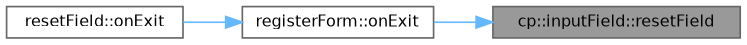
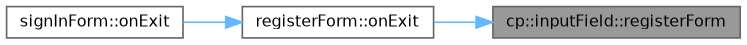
  digraph {
    rankdir=RL
    node [color=grey40 fillcolor=white fontname=Helvetica fontsize=10 shape=box style=filled]
    edge [color=steelblue1 dir=back fontname=Helvetica fontsize=10 labelfontname=Helvetica labelfontsize=10 style=solid]
-   n1 [color=gray40 fillcolor=grey60 fontcolor=black height=0.2 label="cp::inputField::resetField" width=0.4]
+   n1 [color=gray40 fillcolor=grey60 fontcolor=black height=0.2 label="cp::inputField::registerForm" width=0.4]
    n2 [height=0.2 label="registerForm::onExit" width=0.4]
-   n3 [height=0.2 label="resetField::onExit" width=0.4]
+   n3 [height=0.2 label="signInForm::onExit" width=0.4]
    n1 -> n2
    n2 -> n3
  }
